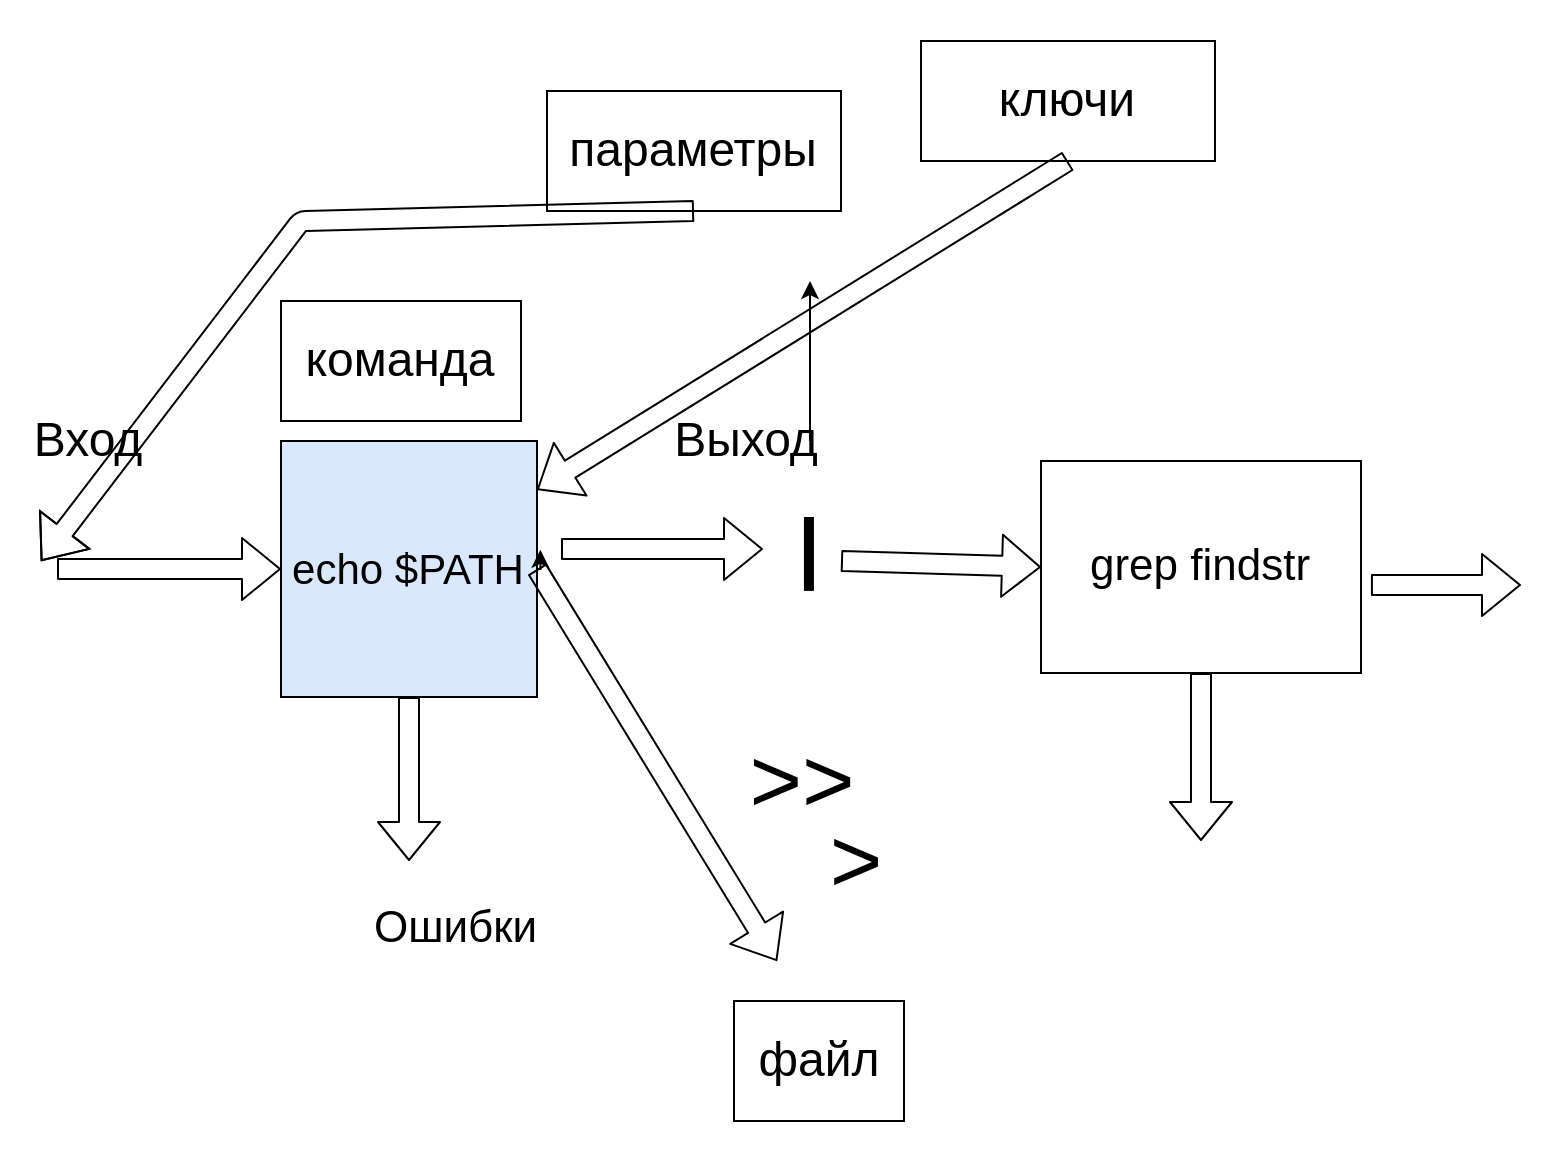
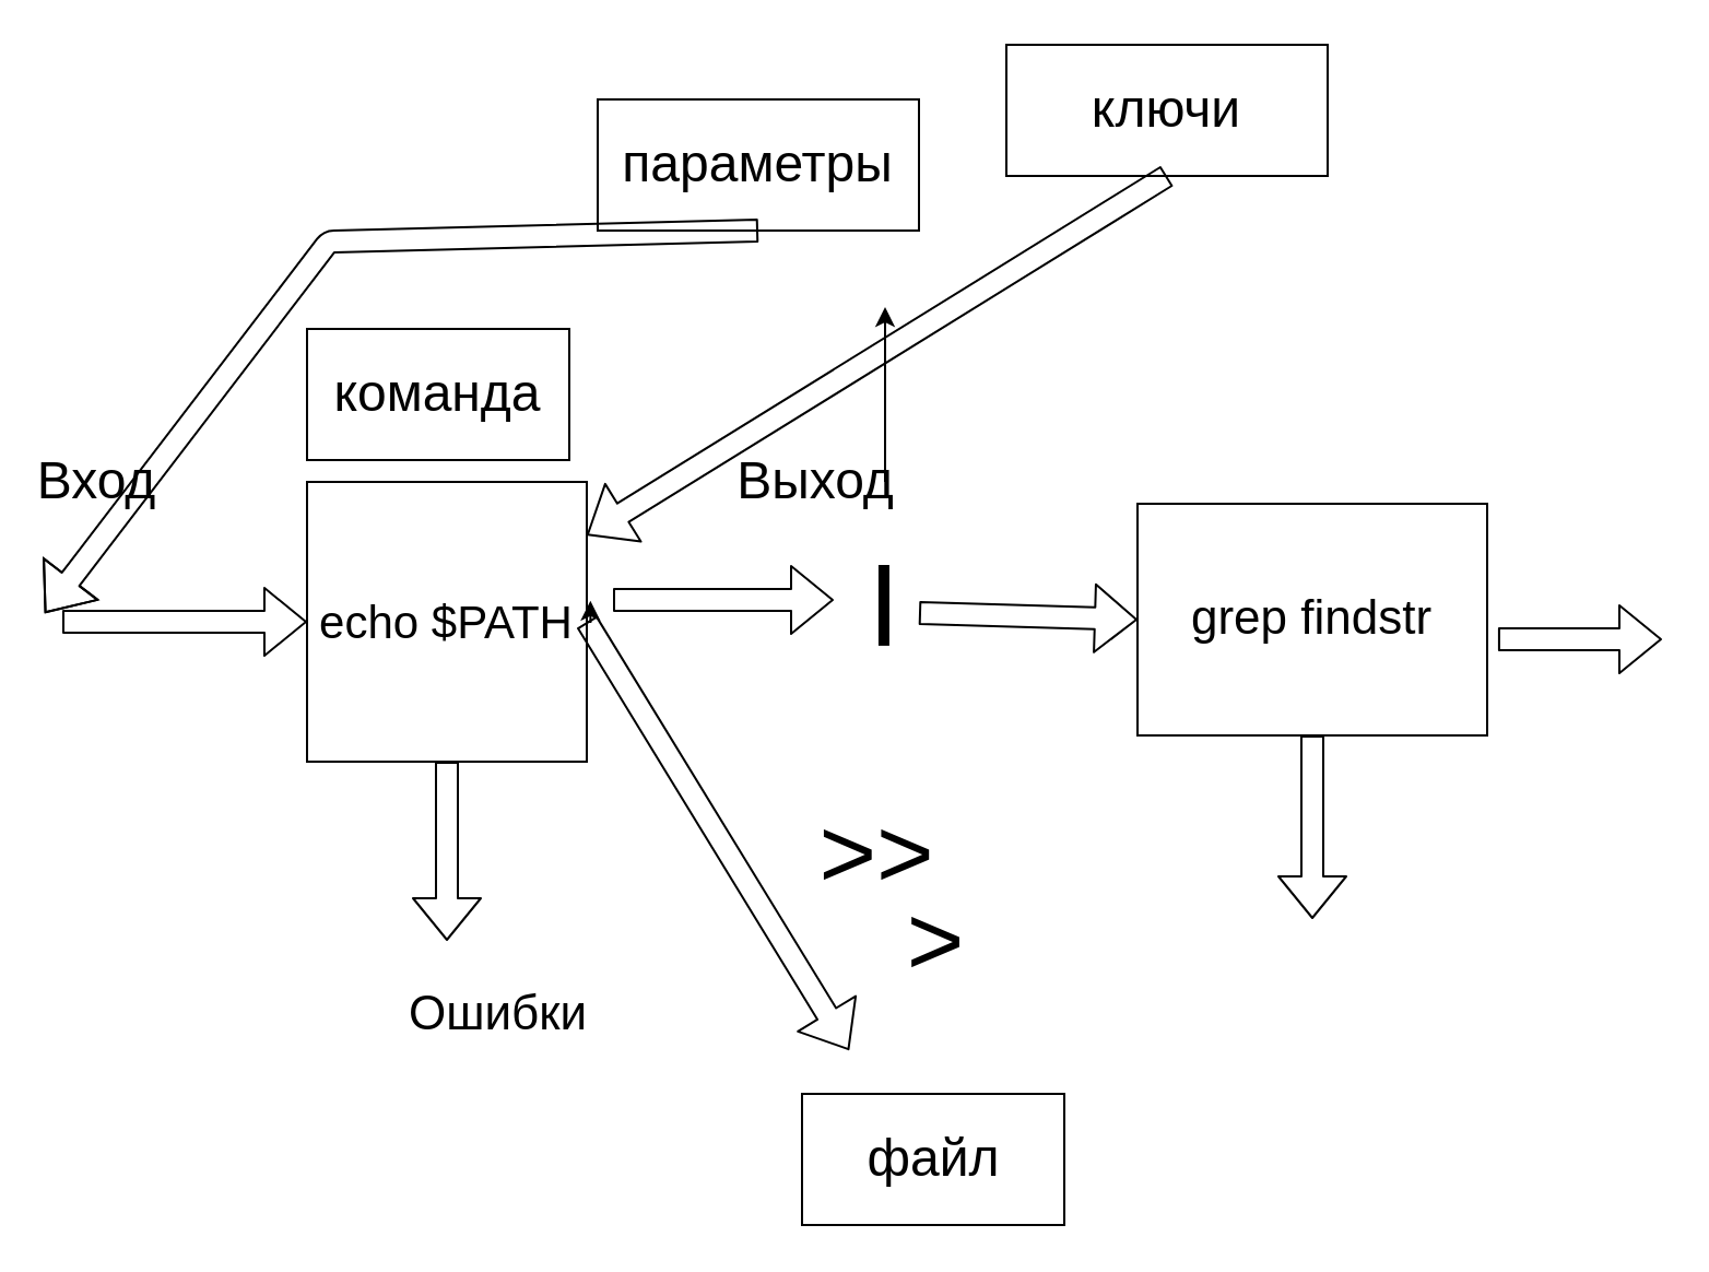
  <mxCell id="0" />
  <mxCell id="1" parent="0" />
- <mxCell id="2" value="echo $PATH" style="whiteSpace=wrap;html=1;aspect=fixed;fontSize=21;fillColor=#dae8fc;" parent="1" vertex="1"><mxGeometry x="140" y="220" width="128" height="128" as="geometry" /></mxCell>
+ <mxCell id="2" value="echo $PATH" style="whiteSpace=wrap;html=1;aspect=fixed;fontSize=21;" parent="1" vertex="1"><mxGeometry x="140" y="220" width="128" height="128" as="geometry" /></mxCell>
  <mxCell id="3" value="" style="shape=flexArrow;endArrow=classic;html=1;entryX=0;entryY=0.5;entryDx=0;entryDy=0;" parent="1" target="2" edge="1"><mxGeometry width="50" height="50" relative="1" as="geometry"><mxPoint x="28" y="284" as="sourcePoint" /><mxPoint x="140" y="304" as="targetPoint" /></mxGeometry></mxCell>
  <mxCell id="4" value="Вход" style="text;html=1;strokeColor=none;fillColor=none;align=center;verticalAlign=middle;whiteSpace=wrap;rounded=0;fontSize=24;" parent="1" vertex="1"><mxGeometry x="24" y="210" width="40" height="20" as="geometry" /></mxCell>
  <mxCell id="5" style="edgeStyle=orthogonalEdgeStyle;rounded=0;orthogonalLoop=1;jettySize=auto;html=1;exitX=1;exitY=0.5;exitDx=0;exitDy=0;entryX=1.013;entryY=0.425;entryDx=0;entryDy=0;entryPerimeter=0;fontSize=24;" parent="1" source="2" target="2" edge="1"><mxGeometry relative="1" as="geometry" /></mxCell>
  <mxCell id="6" value="" style="shape=flexArrow;endArrow=classic;html=1;fontSize=24;exitX=1;exitY=0.5;exitDx=0;exitDy=0;" parent="1" source="2" edge="1"><mxGeometry width="50" height="50" relative="1" as="geometry"><mxPoint x="364" y="266" as="sourcePoint" /><mxPoint x="388" y="480" as="targetPoint" /></mxGeometry></mxCell>
  <mxCell id="7" value="Выход" style="text;html=1;strokeColor=none;fillColor=none;align=center;verticalAlign=middle;whiteSpace=wrap;rounded=0;fontSize=24;" parent="1" vertex="1"><mxGeometry x="353" y="210" width="40" height="20" as="geometry" /></mxCell>
  <mxCell id="8" value="" style="shape=flexArrow;endArrow=classic;html=1;exitX=0.5;exitY=1;exitDx=0;exitDy=0;" parent="1" source="2" edge="1"><mxGeometry width="50" height="50" relative="1" as="geometry"><mxPoint x="20" y="420" as="sourcePoint" /><mxPoint x="204" y="430" as="targetPoint" /></mxGeometry></mxCell>
  <mxCell id="9" value="Ошибки" style="text;html=1;resizable=0;points=[];autosize=1;align=left;verticalAlign=top;spacingTop=-4;fontSize=22;" parent="1" vertex="1"><mxGeometry x="185" y="448" width="120" height="40" as="geometry" /></mxCell>
  <mxCell id="10" value="grep findstr&lt;br&gt;" style="rounded=0;whiteSpace=wrap;html=1;fontSize=22;" parent="1" vertex="1"><mxGeometry x="520" y="230" width="160" height="106" as="geometry" /></mxCell>
  <mxCell id="11" value="" style="shape=flexArrow;endArrow=classic;html=1;fontSize=22;entryX=0;entryY=0.5;entryDx=0;entryDy=0;" parent="1" target="10" edge="1"><mxGeometry width="50" height="50" relative="1" as="geometry"><mxPoint x="420" y="280" as="sourcePoint" /><mxPoint x="490" y="259" as="targetPoint" /></mxGeometry></mxCell>
  <mxCell id="12" value="" style="shape=flexArrow;endArrow=classic;html=1;fontSize=22;exitX=1.031;exitY=0.585;exitDx=0;exitDy=0;exitPerimeter=0;" parent="1" source="10" edge="1"><mxGeometry width="50" height="50" relative="1" as="geometry"><mxPoint x="700" y="308" as="sourcePoint" /><mxPoint x="760" y="292" as="targetPoint" /></mxGeometry></mxCell>
  <mxCell id="13" value="" style="shape=flexArrow;endArrow=classic;html=1;fontSize=22;exitX=0.5;exitY=1;exitDx=0;exitDy=0;" parent="1" source="10" edge="1"><mxGeometry width="50" height="50" relative="1" as="geometry"><mxPoint x="20" y="570" as="sourcePoint" /><mxPoint x="600" y="420" as="targetPoint" /></mxGeometry></mxCell>
  <mxCell id="14" value="" style="edgeStyle=orthogonalEdgeStyle;rounded=0;orthogonalLoop=1;jettySize=auto;html=1;fontSize=24;" edge="1" parent="1" source="15"><mxGeometry relative="1" as="geometry"><mxPoint x="404.5" y="140" as="targetPoint" /></mxGeometry></mxCell>
  <mxCell id="15" value="|" style="text;html=1;strokeColor=none;fillColor=none;align=center;verticalAlign=middle;whiteSpace=wrap;rounded=0;fontSize=39;fontStyle=1" parent="1" vertex="1"><mxGeometry x="381" y="220" width="47" height="108" as="geometry" /></mxCell>
  <mxCell id="16" value="команда" style="rounded=0;whiteSpace=wrap;html=1;fontSize=24;" vertex="1" parent="1"><mxGeometry x="140" y="150" width="120" height="60" as="geometry" /></mxCell>
  <mxCell id="17" value="параметры" style="rounded=0;whiteSpace=wrap;html=1;fontSize=24;" vertex="1" parent="1"><mxGeometry x="273" y="45" width="147" height="60" as="geometry" /></mxCell>
  <mxCell id="18" value="ключи" style="rounded=0;whiteSpace=wrap;html=1;fontSize=24;" vertex="1" parent="1"><mxGeometry x="460" y="20" width="147" height="60" as="geometry" /></mxCell>
  <mxCell id="19" value="" style="shape=flexArrow;endArrow=classic;html=1;fontSize=24;exitX=0.5;exitY=1;exitDx=0;exitDy=0;" edge="1" parent="1" source="17"><mxGeometry width="50" height="50" relative="1" as="geometry"><mxPoint x="330" y="90" as="sourcePoint" /><mxPoint x="20" y="280" as="targetPoint" /><Array as="points"><mxPoint x="150" y="110" /></Array></mxGeometry></mxCell>
  <mxCell id="20" value="" style="shape=flexArrow;endArrow=classic;html=1;fontSize=24;exitX=0.5;exitY=1;exitDx=0;exitDy=0;" edge="1" parent="1" source="18" target="2"><mxGeometry width="50" height="50" relative="1" as="geometry"><mxPoint x="320" y="190" as="sourcePoint" /><mxPoint x="370" y="140" as="targetPoint" /></mxGeometry></mxCell>
- <mxCell id="21" value="файл" style="rounded=0;whiteSpace=wrap;html=1;fontSize=24;" vertex="1" parent="1"><mxGeometry x="366.5" y="500" width="85" height="60" as="geometry" /></mxCell>
+ <mxCell id="21" value="файл" style="rounded=0;whiteSpace=wrap;html=1;fontSize=24;" vertex="1" parent="1"><mxGeometry x="366.5" y="500" width="120" height="60" as="geometry" /></mxCell>
  <mxCell id="22" value="&lt;font style=&quot;font-size: 45px&quot;&gt;&amp;gt;&amp;gt;&lt;/font&gt;" style="text;html=1;strokeColor=none;fillColor=none;align=center;verticalAlign=middle;whiteSpace=wrap;rounded=0;fontSize=24;" vertex="1" parent="1"><mxGeometry x="381" y="380" width="40" height="20" as="geometry" /></mxCell>
  <mxCell id="23" value="" style="shape=flexArrow;endArrow=classic;html=1;fontSize=24;entryX=0;entryY=0.5;entryDx=0;entryDy=0;" edge="1" parent="1" target="15"><mxGeometry width="50" height="50" relative="1" as="geometry"><mxPoint x="280" y="274" as="sourcePoint" /><mxPoint x="330" y="260" as="targetPoint" /></mxGeometry></mxCell>
  <mxCell id="24" value="&lt;font style=&quot;font-size: 45px&quot;&gt;&amp;gt;&lt;/font&gt;" style="text;html=1;strokeColor=none;fillColor=none;align=center;verticalAlign=middle;whiteSpace=wrap;rounded=0;fontSize=24;" vertex="1" parent="1"><mxGeometry x="408" y="420" width="40" height="20" as="geometry" /></mxCell>
